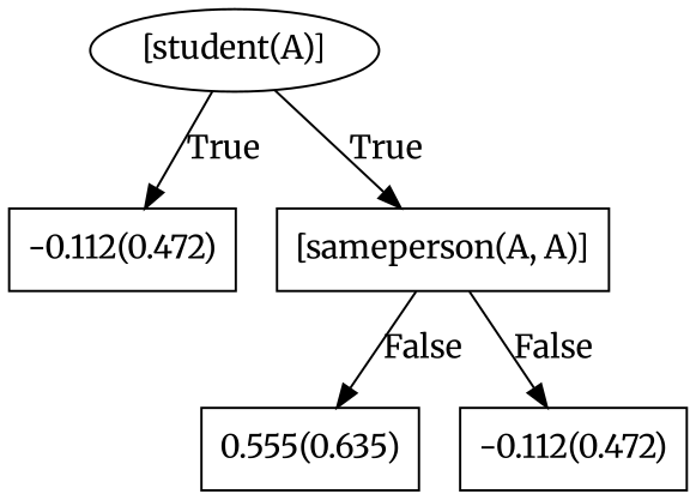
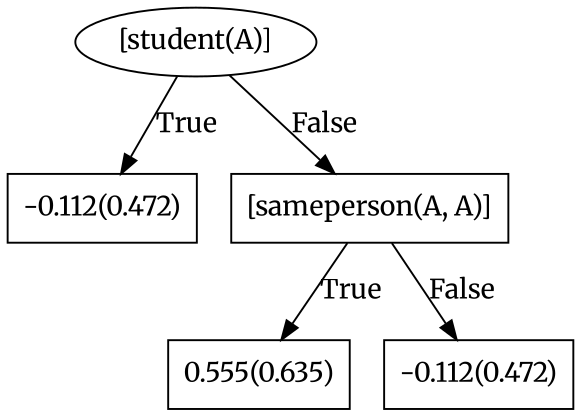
  digraph {
    fontname=Merriweather
    node [fontname=Merriweather shape=box]
    edge [fontname=Merriweather]
    n1 [label="[student(A)]" shape=""]
    n2 [label="-0.112(0.472)"]
    n3 [label="[sameperson(A, A)]"]
    n4 [label="0.555(0.635)"]
    n5 [label="-0.112(0.472)"]
    n1 -> n2 [label=True]
-   n1 -> n3 [label=True]
-   n3 -> n4 [label=False]
+   n1 -> n3 [label=False]
+   n3 -> n4 [label=True]
    n3 -> n5 [label=False]
  }
